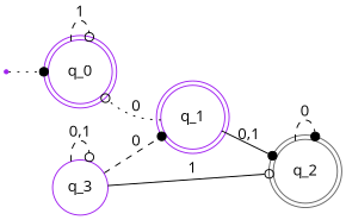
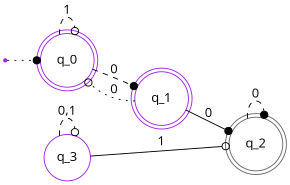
  digraph {
    fontname="Open Sans"
    rankdir=LR
    node [color=purple fontname="Open Sans" shape=doublecircle]
    edge [arrowhead=dot fontname="Open Sans" style=dashed]
    qi [shape=point]
    q_0
    q_1
    q_2 [color=gray40]
    q_3 [shape=circle]
    qi -> q_0 [style=dotted]
    q_0 -> q_0 [arrowhead=odot label=1]
-   q_3 -> q_1 [label=0]
+   q_0 -> q_1 [label=0]
    q_1 -> q_0 [arrowhead=odot label=0 style=dotted]
-   q_1 -> q_2 [label="0,1" style=solid]
+   q_1 -> q_2 [label=0 style=solid]
    q_2 -> q_2 [label=0]
    q_3 -> q_2 [arrowhead=odot label=1 style=solid]
    q_3 -> q_3 [arrowhead=odot label="0,1"]
  }
